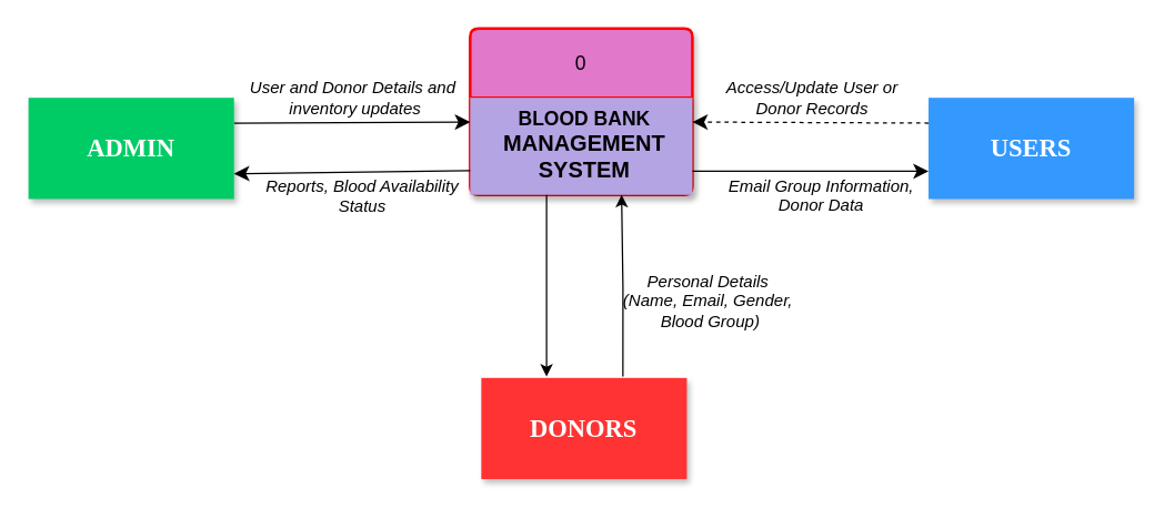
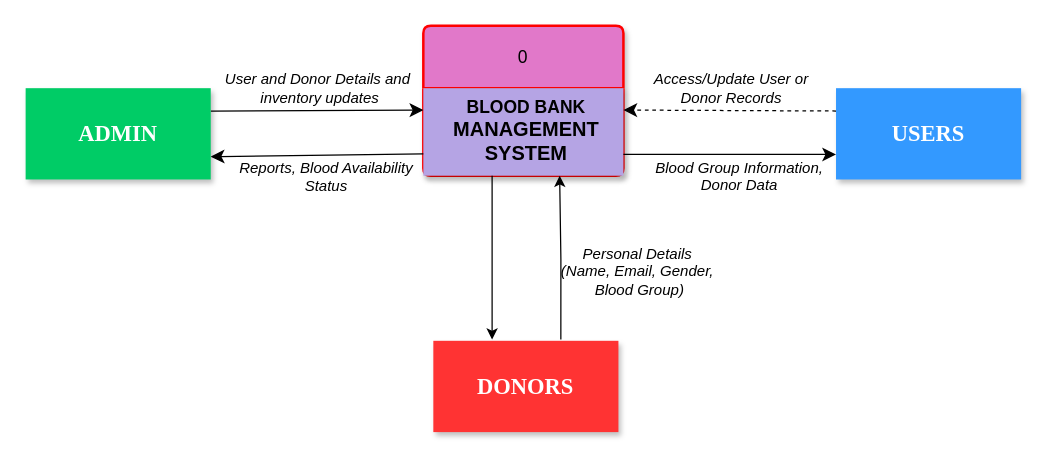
  <mxCell id="0" />
  <mxCell id="1" parent="0" />
  <mxCell id="2" value="0" style="swimlane;childLayout=stackLayout;horizontal=1;startSize=50;horizontalStack=0;rounded=1;fontSize=14;fontStyle=0;strokeWidth=2;resizeParent=0;resizeLast=1;shadow=1;dashed=0;align=center;arcSize=4;whiteSpace=wrap;html=1;fillColor=#E178C9;strokeColor=#FF0000;" parent="1" vertex="1"><mxGeometry x="338" y="20" width="160" height="120" as="geometry" /></mxCell>
  <mxCell id="3" value="&lt;div&gt;&lt;font style=&quot;font-size: 14px;&quot;&gt;&lt;b&gt;BLOOD BANK&lt;/b&gt;&lt;/font&gt;&lt;/div&gt;&lt;div&gt;&lt;font size=&quot;3&quot;&gt;&lt;b&gt;MANAGEMENT&lt;/b&gt;&lt;/font&gt;&lt;/div&gt;&lt;div&gt;&lt;font size=&quot;3&quot;&gt;&lt;b&gt;SYSTEM&lt;br&gt;&lt;/b&gt;&lt;/font&gt;&lt;/div&gt;" style="align=center;strokeColor=none;fillColor=#B5A4E4;spacingLeft=4;fontSize=12;verticalAlign=top;resizable=0;rotatable=0;part=1;html=1;shadow=1;" parent="2" vertex="1"><mxGeometry y="50" width="160" height="70" as="geometry" /></mxCell>
  <mxCell id="4" style="edgeStyle=none;curved=1;rounded=0;orthogonalLoop=1;jettySize=auto;html=1;exitX=1;exitY=0.25;exitDx=0;exitDy=0;entryX=0;entryY=0.25;entryDx=0;entryDy=0;fontSize=12;startSize=8;endSize=8;" parent="1" source="5" target="3" edge="1"><mxGeometry relative="1" as="geometry" /></mxCell>
  <mxCell id="5" value="&lt;div&gt;&lt;font color=&quot;#ffffff&quot; face=&quot;Tahoma&quot; style=&quot;font-size: 18px;&quot;&gt;&lt;b&gt;ADMIN&lt;/b&gt;&lt;/font&gt;&lt;/div&gt;" style="whiteSpace=wrap;html=1;align=center;fillColor=#00CC66;shadow=1;strokeColor=none;" parent="1" vertex="1"><mxGeometry x="20" y="70" width="148" height="73" as="geometry" /></mxCell>
  <mxCell id="6" style="edgeStyle=orthogonalEdgeStyle;rounded=0;orthogonalLoop=1;jettySize=auto;html=1;exitX=0.25;exitY=1;exitDx=0;exitDy=0;" parent="1" edge="1"><mxGeometry relative="1" as="geometry"><mxPoint x="393" y="271" as="targetPoint" /><mxPoint x="393" y="140" as="sourcePoint" /></mxGeometry></mxCell>
  <mxCell id="7" value="&lt;div&gt;&lt;font face=&quot;Tahoma&quot; color=&quot;#ffffff&quot; style=&quot;font-size: 18px;&quot;&gt;&lt;b&gt;DONORS&lt;/b&gt;&lt;/font&gt;&lt;/div&gt;" style="whiteSpace=wrap;html=1;align=center;strokeColor=none;fillColor=#FF3333;shadow=1;" parent="1" vertex="1"><mxGeometry x="346" y="272" width="148" height="73" as="geometry" /></mxCell>
  <mxCell id="8" style="edgeStyle=none;curved=1;rounded=0;orthogonalLoop=1;jettySize=auto;html=1;exitX=0;exitY=0.25;exitDx=0;exitDy=0;entryX=1;entryY=0.25;entryDx=0;entryDy=0;fontSize=12;startSize=8;endSize=8;dashed=1;" parent="1" source="9" target="3" edge="1"><mxGeometry relative="1" as="geometry" /></mxCell>
  <mxCell id="9" value="&lt;div&gt;&lt;font color=&quot;#ffffff&quot; face=&quot;Tahoma&quot; style=&quot;font-size: 18px;&quot;&gt;&lt;b&gt;USERS&lt;/b&gt;&lt;/font&gt;&lt;/div&gt;" style="whiteSpace=wrap;html=1;align=center;shadow=1;fillColor=#3399FF;strokeColor=none;" parent="1" vertex="1"><mxGeometry x="668" y="70" width="148" height="73" as="geometry" /></mxCell>
  <mxCell id="10" style="edgeStyle=none;curved=1;rounded=0;orthogonalLoop=1;jettySize=auto;html=1;exitX=0;exitY=0.75;exitDx=0;exitDy=0;entryX=1;entryY=0.75;entryDx=0;entryDy=0;fontSize=12;startSize=8;endSize=8;" parent="1" source="3" target="5" edge="1"><mxGeometry relative="1" as="geometry" /></mxCell>
  <mxCell id="11" style="edgeStyle=none;curved=1;rounded=0;orthogonalLoop=1;jettySize=auto;html=1;exitX=1;exitY=0.25;exitDx=0;exitDy=0;entryX=0;entryY=0.25;entryDx=0;entryDy=0;fontSize=12;startSize=8;endSize=8;" parent="1" edge="1"><mxGeometry relative="1" as="geometry"><mxPoint x="498" y="123" as="sourcePoint" /><mxPoint x="668" y="123" as="targetPoint" /></mxGeometry></mxCell>
  <mxCell id="12" style="edgeStyle=orthogonalEdgeStyle;rounded=0;orthogonalLoop=1;jettySize=auto;html=1;exitX=0.689;exitY=-0.014;exitDx=0;exitDy=0;exitPerimeter=0;" parent="1" source="7" edge="1"><mxGeometry relative="1" as="geometry"><mxPoint x="447" y="140" as="targetPoint" /><mxPoint x="447" y="268" as="sourcePoint" /></mxGeometry></mxCell>
  <mxCell id="13" value="&lt;div align=&quot;center&quot;&gt;&lt;i&gt;User and Donor Details and&amp;nbsp;&lt;/i&gt;&lt;/div&gt;&lt;div align=&quot;center&quot;&gt;&lt;i&gt;inventory updates&lt;/i&gt;&lt;/div&gt;" style="text;html=1;align=center;verticalAlign=middle;resizable=0;points=[];autosize=1;strokeColor=none;fillColor=none;" parent="1" vertex="1"><mxGeometry x="172" y="49" width="166" height="41" as="geometry" /></mxCell>
  <mxCell id="14" value="&lt;div align=&quot;center&quot;&gt;&lt;i&gt;Access/Update User or&lt;/i&gt;&lt;/div&gt;&lt;div align=&quot;center&quot;&gt;&lt;i&gt;Donor Records&lt;/i&gt;&lt;br&gt;&lt;/div&gt;" style="text;html=1;align=center;verticalAlign=middle;resizable=0;points=[];autosize=1;strokeColor=none;fillColor=none;" parent="1" vertex="1"><mxGeometry x="513" y="49" width="141" height="41" as="geometry" /></mxCell>
- <mxCell id="15" value="&lt;div align=&quot;center&quot;&gt;&lt;i&gt;Email Group Information,&lt;br&gt;&lt;/i&gt;&lt;/div&gt;&lt;div align=&quot;center&quot;&gt;&lt;i&gt;Donor Data&lt;/i&gt;&lt;/div&gt;" style="text;whiteSpace=wrap;html=1;align=center;" parent="1" vertex="1"><mxGeometry x="514" y="120" width="154" height="36" as="geometry" /></mxCell>
+ <mxCell id="15" value="&lt;div align=&quot;center&quot;&gt;&lt;i&gt;Blood Group Information,&lt;br&gt;&lt;/i&gt;&lt;/div&gt;&lt;div align=&quot;center&quot;&gt;&lt;i&gt;Donor Data&lt;/i&gt;&lt;/div&gt;" style="text;whiteSpace=wrap;html=1;align=center;" parent="1" vertex="1"><mxGeometry x="514" y="120" width="154" height="36" as="geometry" /></mxCell>
  <mxCell id="16" value="&lt;div align=&quot;center&quot;&gt;&lt;i&gt;Reports, Blood Availability&lt;/i&gt;&lt;/div&gt;&lt;div align=&quot;center&quot;&gt;&lt;i&gt;Status&lt;br&gt;&lt;/i&gt;&lt;/div&gt;" style="text;html=1;align=right;verticalAlign=middle;resizable=0;points=[];autosize=1;strokeColor=none;fillColor=none;" parent="1" vertex="1"><mxGeometry x="177" y="120" width="154" height="41" as="geometry" /></mxCell>
  <mxCell id="17" value="&lt;div align=&quot;center&quot;&gt;&lt;i&gt;Personal Details&lt;/i&gt;&lt;/div&gt;&lt;div align=&quot;center&quot;&gt;&lt;i&gt;(Name, Email, Gender,&lt;/i&gt;&lt;/div&gt;&lt;div align=&quot;center&quot;&gt;&lt;i&gt;&amp;nbsp;Blood Group)&lt;br&gt;&lt;/i&gt;&lt;/div&gt;" style="text;html=1;align=center;verticalAlign=middle;resizable=0;points=[];autosize=1;strokeColor=none;fillColor=none;" parent="1" vertex="1"><mxGeometry x="440" y="189" width="138" height="55" as="geometry" /></mxCell>
